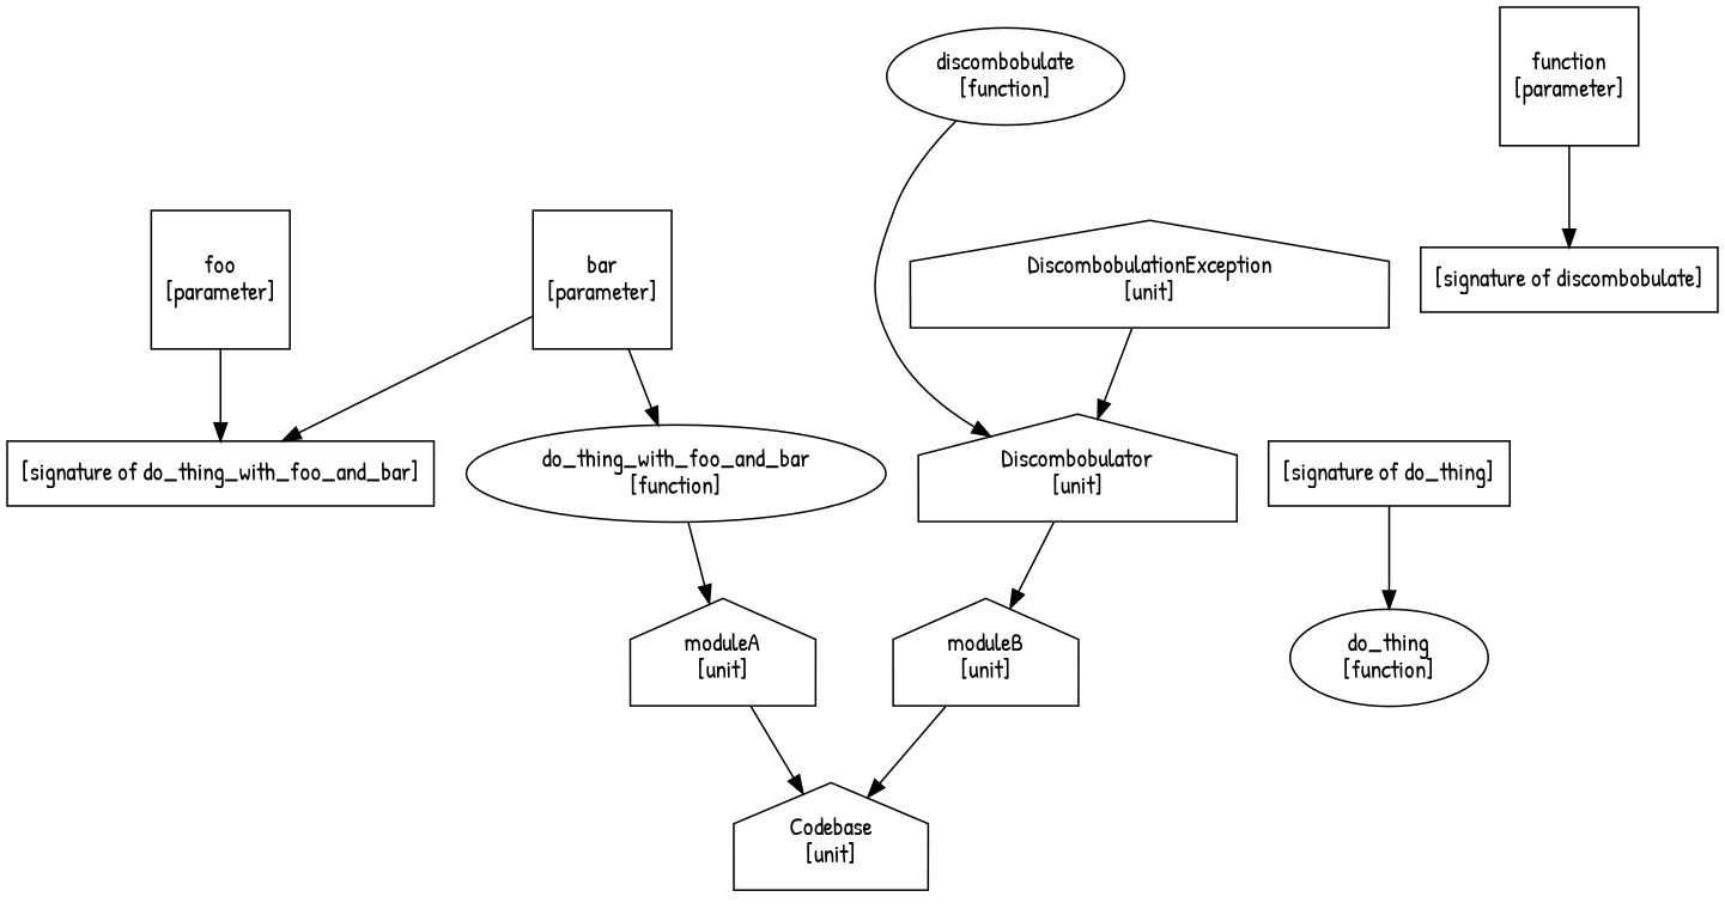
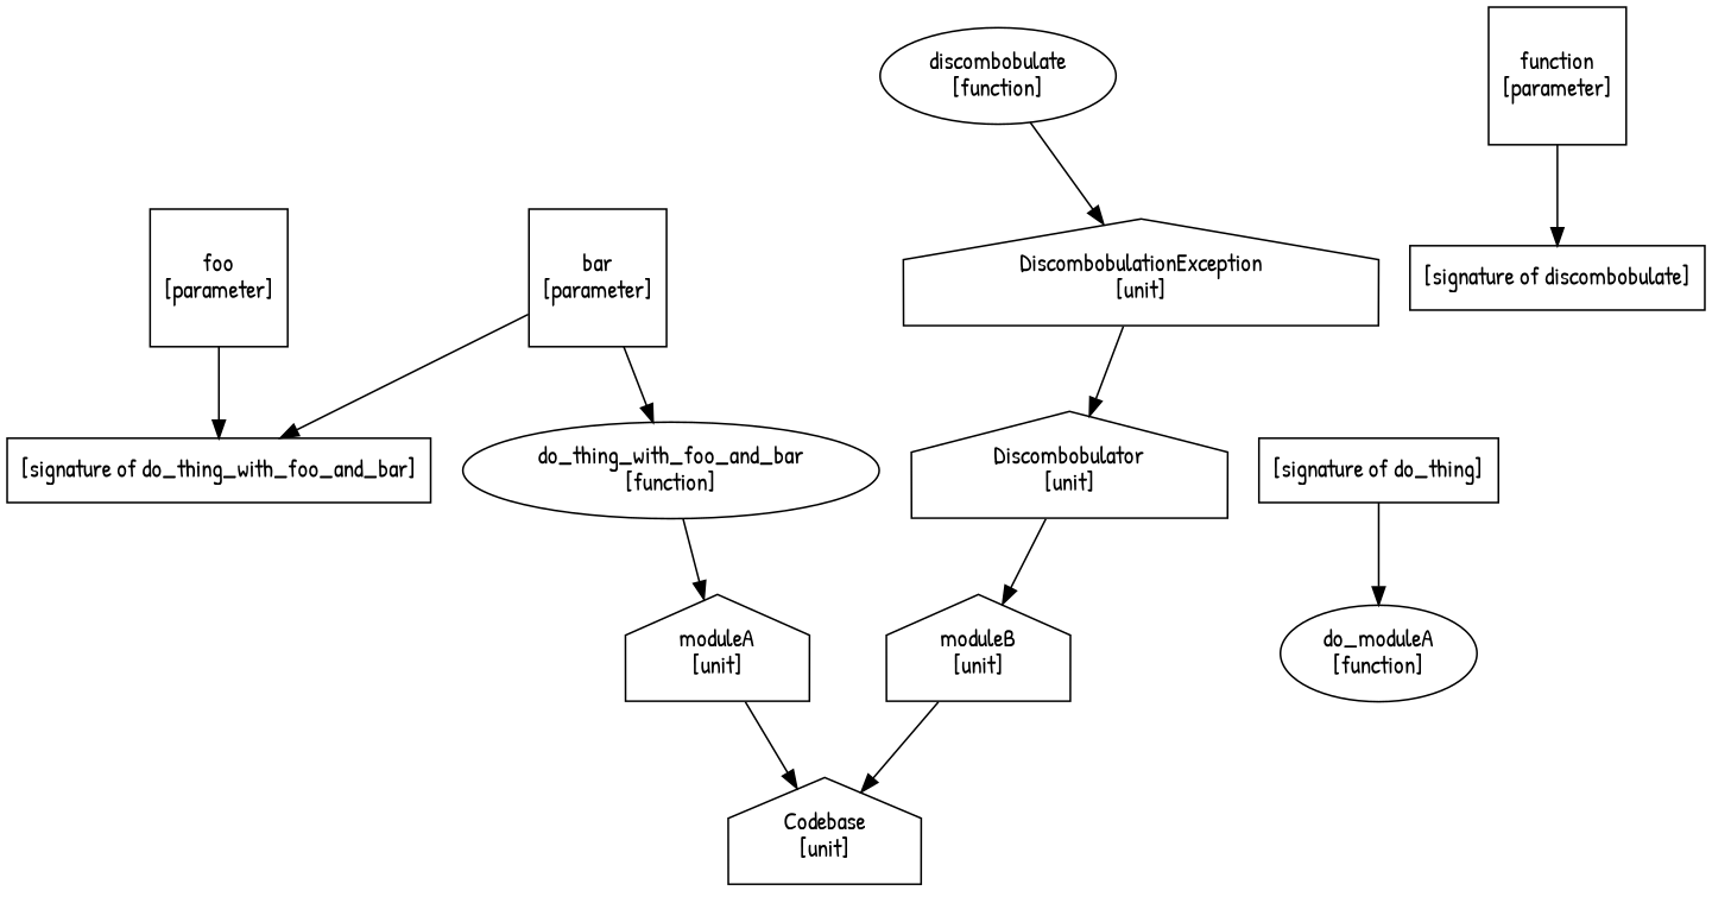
  digraph {
    fontname="Patrick Hand"
    node [fontname="Patrick Hand" shape=house]
    edge [fontname="Patrick Hand"]
    n1 [label="[signature of do_thing_with_foo_and_bar]" shape=box]
    n2 [label="[signature of do_thing]" shape=box]
-   n3 [label="do_thing\n[function]" shape=ellipse]
+   n3 [label="do_moduleA\n[function]" shape=ellipse]
    n4 [label="Codebase\n[unit]"]
    n5 [label="foo\n[parameter]" shape=square]
    n6 [label="bar\n[parameter]" shape=square]
    n7 [label="do_thing_with_foo_and_bar\n[function]" shape=ellipse]
    n8 [label="moduleA\n[unit]"]
    n9 [label="function\n[parameter]" shape=square]
    n10 [label="[signature of discombobulate]" shape=box]
    n11 [label="discombobulate\n[function]" shape=ellipse]
    n12 [label="Discombobulator\n[unit]"]
    n13 [label="moduleB\n[unit]"]
    n14 [label="DiscombobulationException\n[unit]"]
    subgraph sub_1 {
      rank=same
      n1
      n2
    }
    n2 -> n3
    n5 -> n1
    n6 -> n1
    n6 -> n7
    n7 -> n8
    n8 -> n4
    n9 -> n10
-   n11 -> n12
+   n11 -> n14
    n12 -> n13
    n13 -> n4
    n14 -> n12
  }
